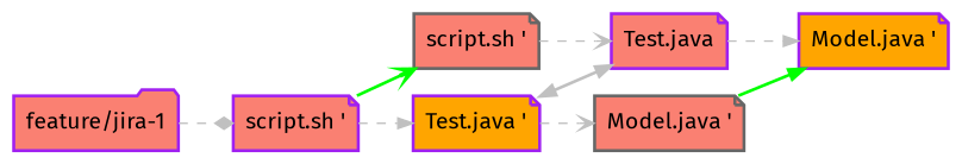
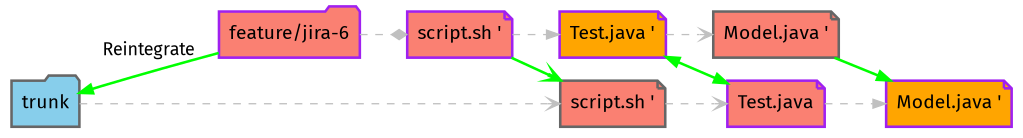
  digraph {
    fontname="Fira Sans"
    rankdir=LR
    node [color=purple fillcolor=salmon fontname="Fira Sans" fontsize=15.0 group=trunk shape=note style="bold,filled"]
    edge [color=gray dir=forward fontname="Fira Sans" style=dashed arrowhead=vee]
-   n2 [group=feature_1 label="feature/jira-1" shape=folder width=0.3]
+   n1 [color=gray40 fillcolor=skyblue label=trunk shape=folder width=0.3]
+   n2 [group=feature_1 label="feature/jira-6" shape=folder width=0.3]
    n3 [color=gray40 label="script.sh '" width=0.3]
    n4 [group=feature_1 label="script.sh '" width=0.3]
    n5 [label="Test.java" width=0.3]
    n6 [fillcolor=orange group=feature_1 label="Test.java '" width=0.3]
    n7 [fillcolor=orange label="Model.java '" width=0.3]
    n8 [color=gray40 group=feature_1 label="Model.java '" width=0.3]
+   n1 -> n2 [color=green dir=back label=Reintegrate style=bold arrowhead=""]
+   n1 -> n3
    n2 -> n4 [arrowhead=diamond]
    n3 -> n5
    n4 -> n3 [color=green style=bold]
    n4 -> n6 [arrowhead=normal]
    n5 -> n7 [arrowhead=normal]
-   n6 -> n5 [dir=both style=bold arrowhead=""]
+   n6 -> n5 [color=green dir=both style=bold arrowhead=""]
    n6 -> n8
    n8 -> n7 [arrowhead=normal color=green style=bold]
  }
